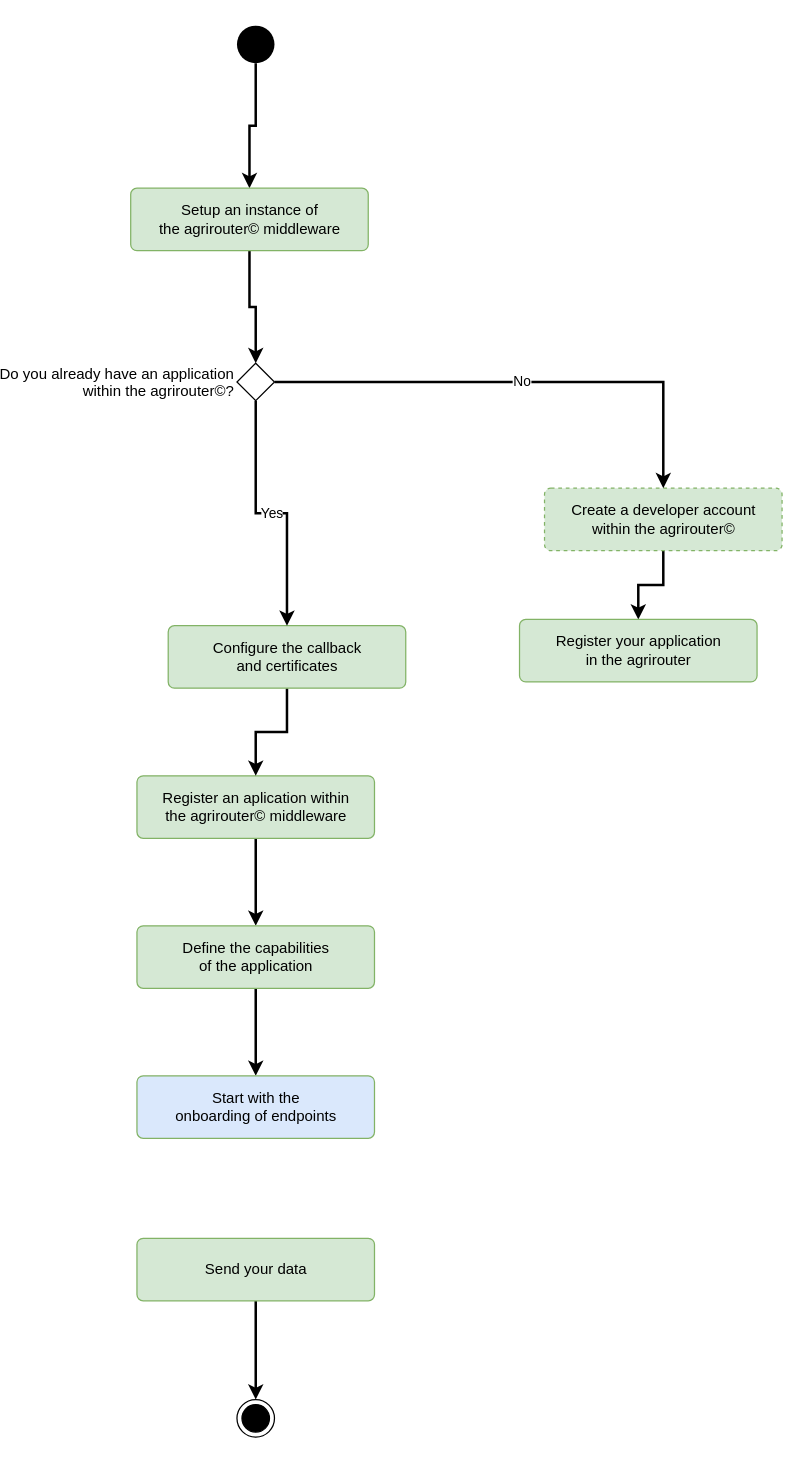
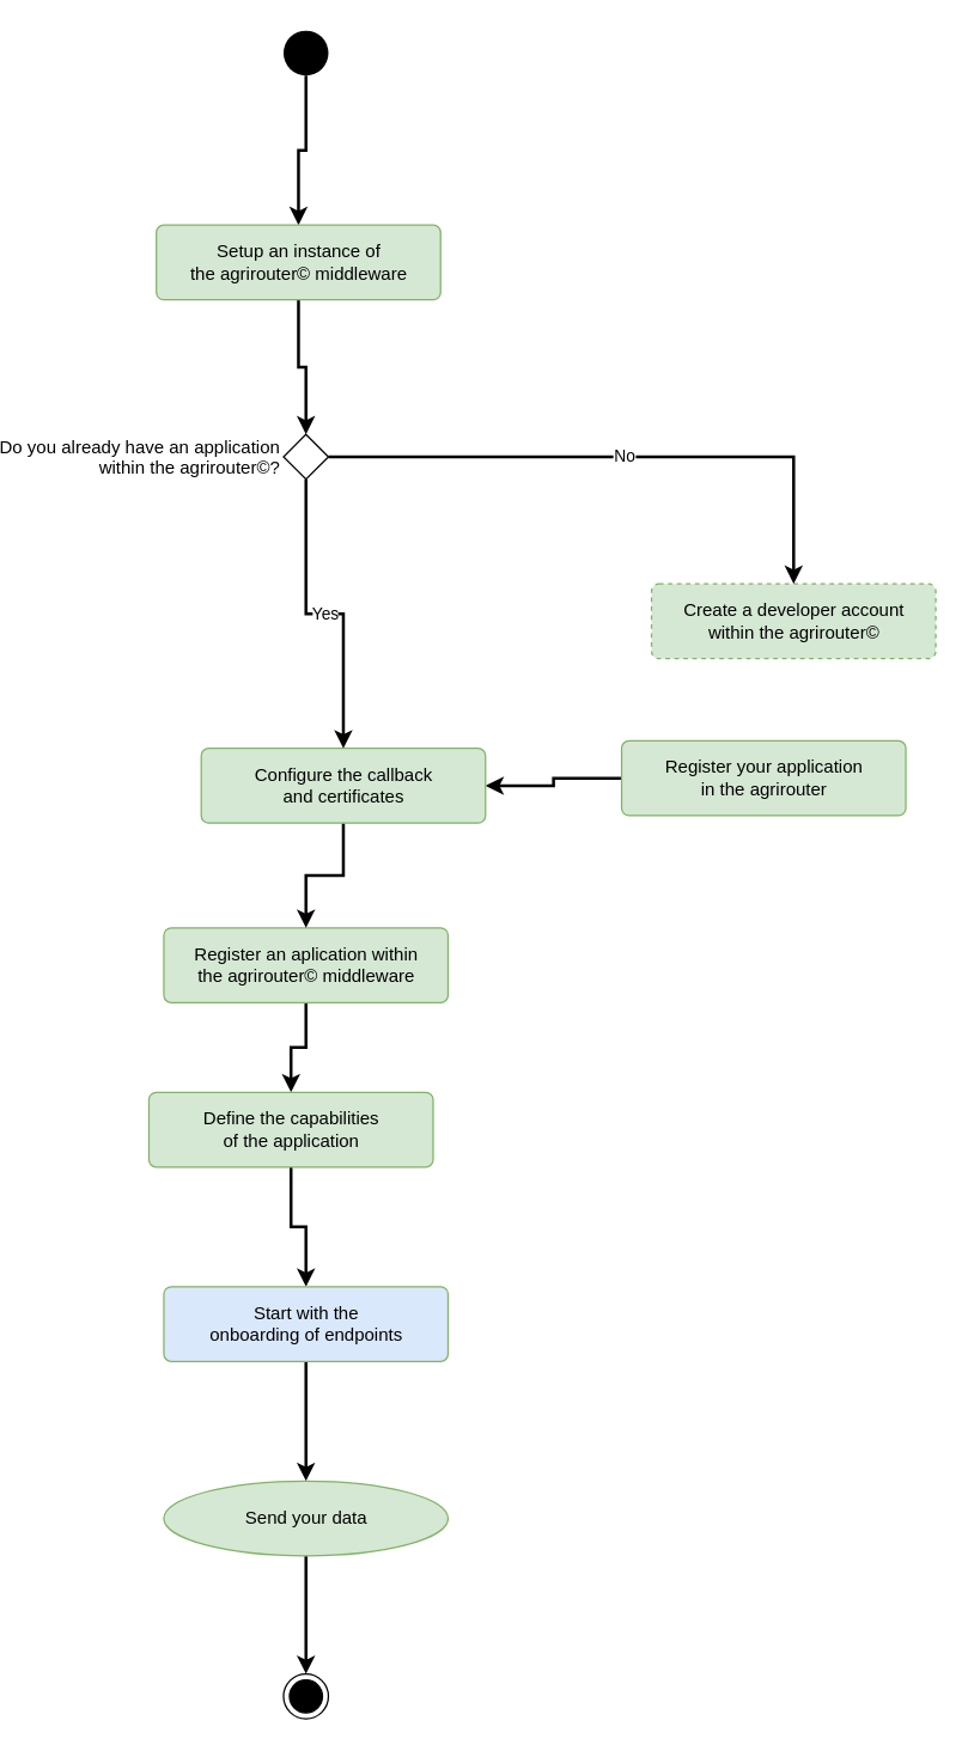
  <mxCell id="0" />
  <mxCell id="1" parent="0" />
  <mxCell id="2" style="edgeStyle=orthogonalEdgeStyle;rounded=0;orthogonalLoop=1;jettySize=auto;html=1;strokeWidth=2;" edge="1" parent="1" source="3" target="5"><mxGeometry relative="1" as="geometry" /></mxCell>
  <mxCell id="3" value="" style="ellipse;fillColor=#000000;strokeColor=none;" vertex="1" parent="1"><mxGeometry x="105" y="20" width="30" height="30" as="geometry" /></mxCell>
  <mxCell id="4" style="edgeStyle=orthogonalEdgeStyle;rounded=0;orthogonalLoop=1;jettySize=auto;html=1;entryX=0.5;entryY=0;entryDx=0;entryDy=0;strokeWidth=2;" edge="1" parent="1" source="5" target="20"><mxGeometry relative="1" as="geometry" /></mxCell>
  <mxCell id="5" value="Setup an instance of &lt;br&gt;the agrirouter© middleware" style="html=1;align=center;verticalAlign=middle;rounded=1;absoluteArcSize=1;arcSize=10;dashed=0;fillColor=#d5e8d4;strokeColor=#82b366;horizontal=1;" vertex="1" parent="1"><mxGeometry x="20" y="150" width="190" height="50" as="geometry" /></mxCell>
  <mxCell id="6" style="edgeStyle=orthogonalEdgeStyle;rounded=0;orthogonalLoop=1;jettySize=auto;html=1;strokeWidth=2;" edge="1" parent="1" source="7" target="9"><mxGeometry relative="1" as="geometry" /></mxCell>
  <mxCell id="7" value="Register an aplication within &lt;br&gt;the agrirouter© middleware" style="html=1;align=center;verticalAlign=middle;rounded=1;absoluteArcSize=1;arcSize=10;dashed=0;fillColor=#d5e8d4;strokeColor=#82b366;horizontal=1;" vertex="1" parent="1"><mxGeometry x="25" y="620" width="190" height="50" as="geometry" /></mxCell>
  <mxCell id="8" style="edgeStyle=orthogonalEdgeStyle;rounded=0;orthogonalLoop=1;jettySize=auto;html=1;entryX=0.5;entryY=0;entryDx=0;entryDy=0;strokeWidth=2;" edge="1" parent="1" source="9" target="11"><mxGeometry relative="1" as="geometry" /></mxCell>
- <mxCell id="9" value="Define the capabilities &lt;br&gt;of the application" style="html=1;align=center;verticalAlign=middle;rounded=1;absoluteArcSize=1;arcSize=10;dashed=0;fillColor=#d5e8d4;strokeColor=#82b366;horizontal=1;" vertex="1" parent="1"><mxGeometry x="25" y="740" width="190" height="50" as="geometry" /></mxCell>
+ <mxCell id="9" value="Define the capabilities &lt;br&gt;of the application" style="html=1;align=center;verticalAlign=middle;rounded=1;absoluteArcSize=1;arcSize=10;dashed=0;fillColor=#d5e8d4;strokeColor=#82b366;horizontal=1;" vertex="1" parent="1"><mxGeometry x="15" y="730" width="190" height="50" as="geometry" /></mxCell>
+ <mxCell id="10" style="edgeStyle=orthogonalEdgeStyle;rounded=0;orthogonalLoop=1;jettySize=auto;html=1;entryX=0.5;entryY=0;entryDx=0;entryDy=0;strokeWidth=2;" edge="1" parent="1" source="11" target="22"><mxGeometry relative="1" as="geometry" /></mxCell>
  <mxCell id="11" value="Start with the &lt;br&gt;onboarding of endpoints" style="html=1;align=center;verticalAlign=middle;rounded=1;absoluteArcSize=1;arcSize=10;dashed=0;fillColor=#dae8fc;strokeColor=#82b366;horizontal=1;" vertex="1" parent="1"><mxGeometry x="25" y="860" width="190" height="50" as="geometry" /></mxCell>
- <mxCell id="12" style="edgeStyle=orthogonalEdgeStyle;rounded=0;orthogonalLoop=1;jettySize=auto;html=1;entryX=0.5;entryY=0;entryDx=0;entryDy=0;strokeWidth=2;" edge="1" parent="1" source="13" target="15"><mxGeometry relative="1" as="geometry" /></mxCell>
  <mxCell id="13" value="Create a developer account &lt;br&gt;within the agrirouter©" style="html=1;align=center;verticalAlign=middle;rounded=1;absoluteArcSize=1;arcSize=10;dashed=1;fillColor=#d5e8d4;strokeColor=#82b366;horizontal=1;" vertex="1" parent="1"><mxGeometry x="351" y="390" width="190" height="50" as="geometry" /></mxCell>
+ <mxCell id="14" style="edgeStyle=orthogonalEdgeStyle;rounded=0;orthogonalLoop=1;jettySize=auto;html=1;strokeWidth=2;" edge="1" parent="1" source="15" target="17"><mxGeometry relative="1" as="geometry" /></mxCell>
  <mxCell id="15" value="Register your application &lt;br&gt;in the agrirouter" style="html=1;align=center;verticalAlign=middle;rounded=1;absoluteArcSize=1;arcSize=10;dashed=0;fillColor=#d5e8d4;strokeColor=#82b366;horizontal=1;" vertex="1" parent="1"><mxGeometry x="331" y="495" width="190" height="50" as="geometry" /></mxCell>
  <mxCell id="16" style="edgeStyle=orthogonalEdgeStyle;rounded=0;orthogonalLoop=1;jettySize=auto;html=1;entryX=0.5;entryY=0;entryDx=0;entryDy=0;strokeWidth=2;" edge="1" parent="1" source="17" target="7"><mxGeometry relative="1" as="geometry" /></mxCell>
  <mxCell id="17" value="Configure the callback &lt;br&gt;and certificates" style="html=1;align=center;verticalAlign=middle;rounded=1;absoluteArcSize=1;arcSize=10;dashed=0;fillColor=#d5e8d4;strokeColor=#82b366;horizontal=1;" vertex="1" parent="1"><mxGeometry x="50" y="500" width="190" height="50" as="geometry" /></mxCell>
  <mxCell id="18" value="No" style="edgeStyle=orthogonalEdgeStyle;rounded=0;orthogonalLoop=1;jettySize=auto;html=1;entryX=0.5;entryY=0;entryDx=0;entryDy=0;strokeWidth=2;" edge="1" parent="1" source="20" target="13"><mxGeometry relative="1" as="geometry" /></mxCell>
  <mxCell id="19" value="Yes" style="edgeStyle=orthogonalEdgeStyle;rounded=0;orthogonalLoop=1;jettySize=auto;html=1;strokeWidth=2;" edge="1" parent="1" source="20" target="17"><mxGeometry relative="1" as="geometry" /></mxCell>
  <mxCell id="20" value="Do you already have an application &#10;within the agrirouter©?" style="rhombus;verticalAlign=middle;align=right;labelPosition=left;verticalLabelPosition=middle;" vertex="1" parent="1"><mxGeometry x="105" y="290" width="30" height="30" as="geometry" /></mxCell>
  <mxCell id="21" style="edgeStyle=orthogonalEdgeStyle;rounded=0;orthogonalLoop=1;jettySize=auto;html=1;entryX=0.5;entryY=0;entryDx=0;entryDy=0;strokeWidth=2;" edge="1" parent="1" source="22" target="23"><mxGeometry relative="1" as="geometry"><Array as="points"><mxPoint x="120" y="1120" /><mxPoint x="120" y="1120" /></Array></mxGeometry></mxCell>
- <mxCell id="22" value="Send your data" style="html=1;align=center;verticalAlign=middle;rounded=1;absoluteArcSize=1;arcSize=10;dashed=0;fillColor=#d5e8d4;strokeColor=#82b366;horizontal=1;" vertex="1" parent="1"><mxGeometry x="25" y="990" width="190" height="50" as="geometry" /></mxCell>
+ <mxCell id="22" value="Send your data" style="ellipse;html=1;align=center;verticalAlign=middle;absoluteArcSize=1;arcSize=10;dashed=0;fillColor=#d5e8d4;strokeColor=#82b366;horizontal=1;" vertex="1" parent="1"><mxGeometry x="25" y="990" width="190" height="50" as="geometry" /></mxCell>
  <mxCell id="23" value="" style="ellipse;html=1;shape=endState;fillColor=#000000;strokeColor=#000000;align=left;verticalAlign=middle;" vertex="1" parent="1"><mxGeometry x="105" y="1119" width="30" height="30" as="geometry" /></mxCell>
